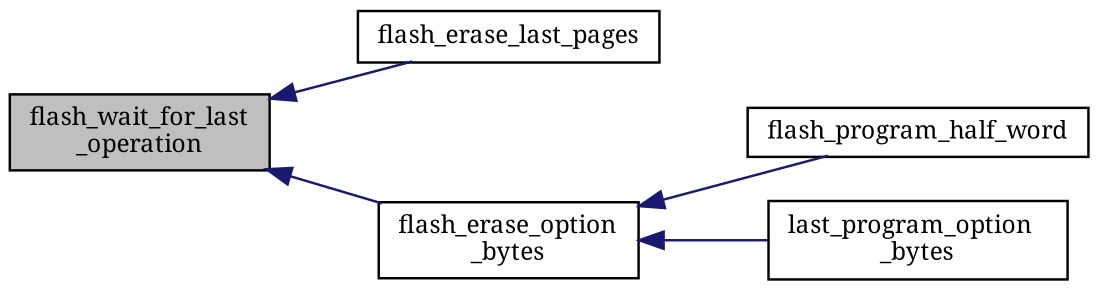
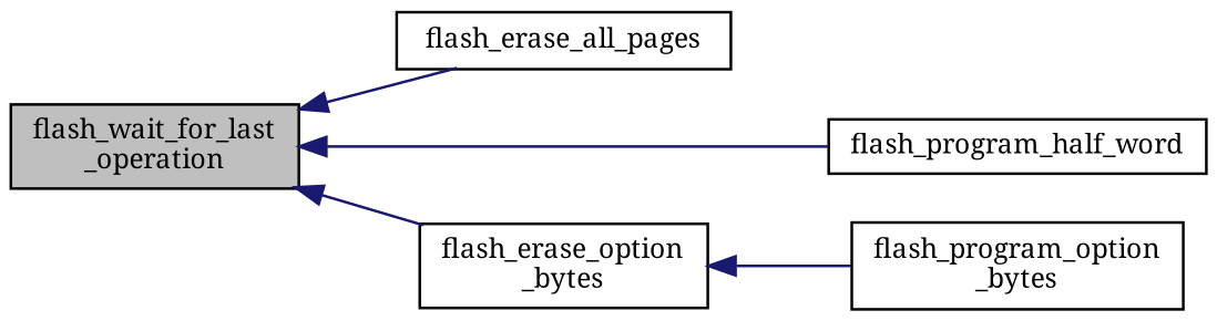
  digraph {
    fontname="Noto Serif"
    rankdir=LR
    node [color=black fillcolor=white fontname="Noto Serif" fontsize=10 shape=record style=filled]
    edge [color=midnightblue dir=back fontname="Noto Serif" fontsize=10 labelfontname=Helvetica labelfontsize=10 style=solid]
    n1 [fillcolor=grey75 fontcolor=black height=0.2 label="flash_wait_for_last\l_operation" width=0.4]
-   n2 [height=0.2 label=flash_erase_last_pages width=0.4]
+   n2 [height=0.2 label=flash_erase_all_pages width=0.4]
    n3 [height=0.2 label="flash_erase_option\l_bytes" width=0.4]
    n4 [height=0.2 label=flash_program_half_word width=0.4]
-   n5 [height=0.2 label="last_program_option\l_bytes" width=0.4]
+   n5 [height=0.2 label="flash_program_option\l_bytes" width=0.4]
    n1 -> n2
    n1 -> n3
-   n3 -> n4
+   n1 -> n4
    n3 -> n5
  }
